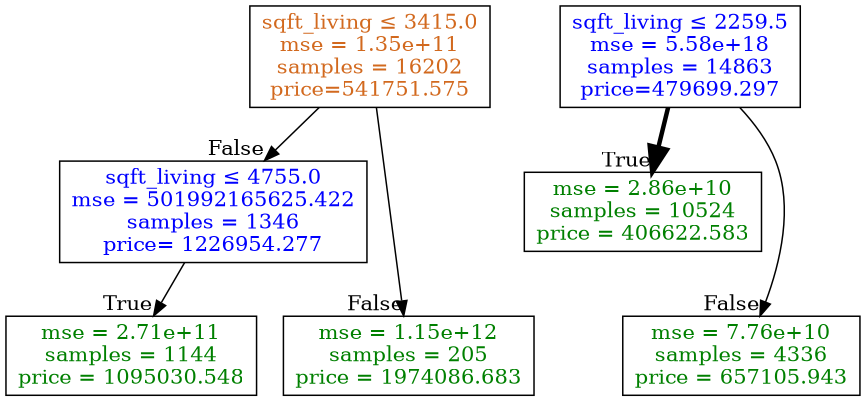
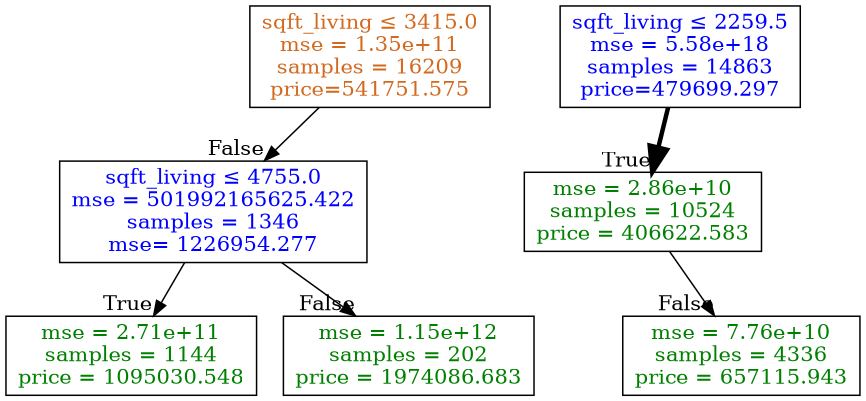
  digraph {
    node [fillcolor="#FFFFFF" shape=box style="filled,solid"]
    edge [headlabel=False labelangle=-45 labeldistance=2.5]
-   n1 [label=<<FONT COLOR="#D2691E">sqft_living &le; 3415.0<br/>mse = 1.35e+11<br/>samples = 16202<br/>price=541751.575<br/></FONT>>]
-   n2 [label=<<FONT COLOR="#0000FF">sqft_living &le; 4755.0<br/>mse = 501992165625.422<br/>samples = 1346<br/>price= 1226954.277<br/></FONT>>]
+   n1 [label=<<FONT COLOR="#D2691E">sqft_living &le; 3415.0<br/>mse = 1.35e+11<br/>samples = 16209<br/>price=541751.575<br/></FONT>>]
+   n2 [label=<<FONT COLOR="#0000FF">sqft_living &le; 4755.0<br/>mse = 501992165625.422<br/>samples = 1346<br/>mse= 1226954.277<br/></FONT>>]
    n3 [label=<<FONT COLOR="#0000FF">sqft_living &le; 2259.5<br/>mse = 5.58e+18<br/>samples = 14863<br/>price=479699.297<br/></FONT>>]
    n4 [label=<<FONT COLOR="#008000">mse = 2.86e+10<br/>samples = 10524<br/>price = 406622.583<br/></FONT>>]
-   n5 [label=<<FONT COLOR="#008000">mse = 7.76e+10<br/>samples = 4336<br/>price = 657105.943<br/></FONT>>]
+   n5 [label=<<FONT COLOR="#008000">mse = 7.76e+10<br/>samples = 4336<br/>price = 657115.943<br/></FONT>>]
    n6 [label=<<FONT COLOR="#008000">mse = 2.71e+11<br/>samples = 1144<br/>price = 1095030.548<br/></FONT>>]
-   n7 [label=<<FONT COLOR="#008000">mse = 1.15e+12<br/>samples = 205<br/>price = 1974086.683<br/></FONT>>]
+   n7 [label=<<FONT COLOR="#008000">mse = 1.15e+12<br/>samples = 202<br/>price = 1974086.683<br/></FONT>>]
    n1 -> n2
    n2 -> n6 [headlabel=True labelangle=45]
-   n1 -> n7
+   n2 -> n7
    n3 -> n4 [arrowsize=1.7 headlabel=True labelangle=45 penwidth=3]
-   n3 -> n5
+   n4 -> n5
  }
